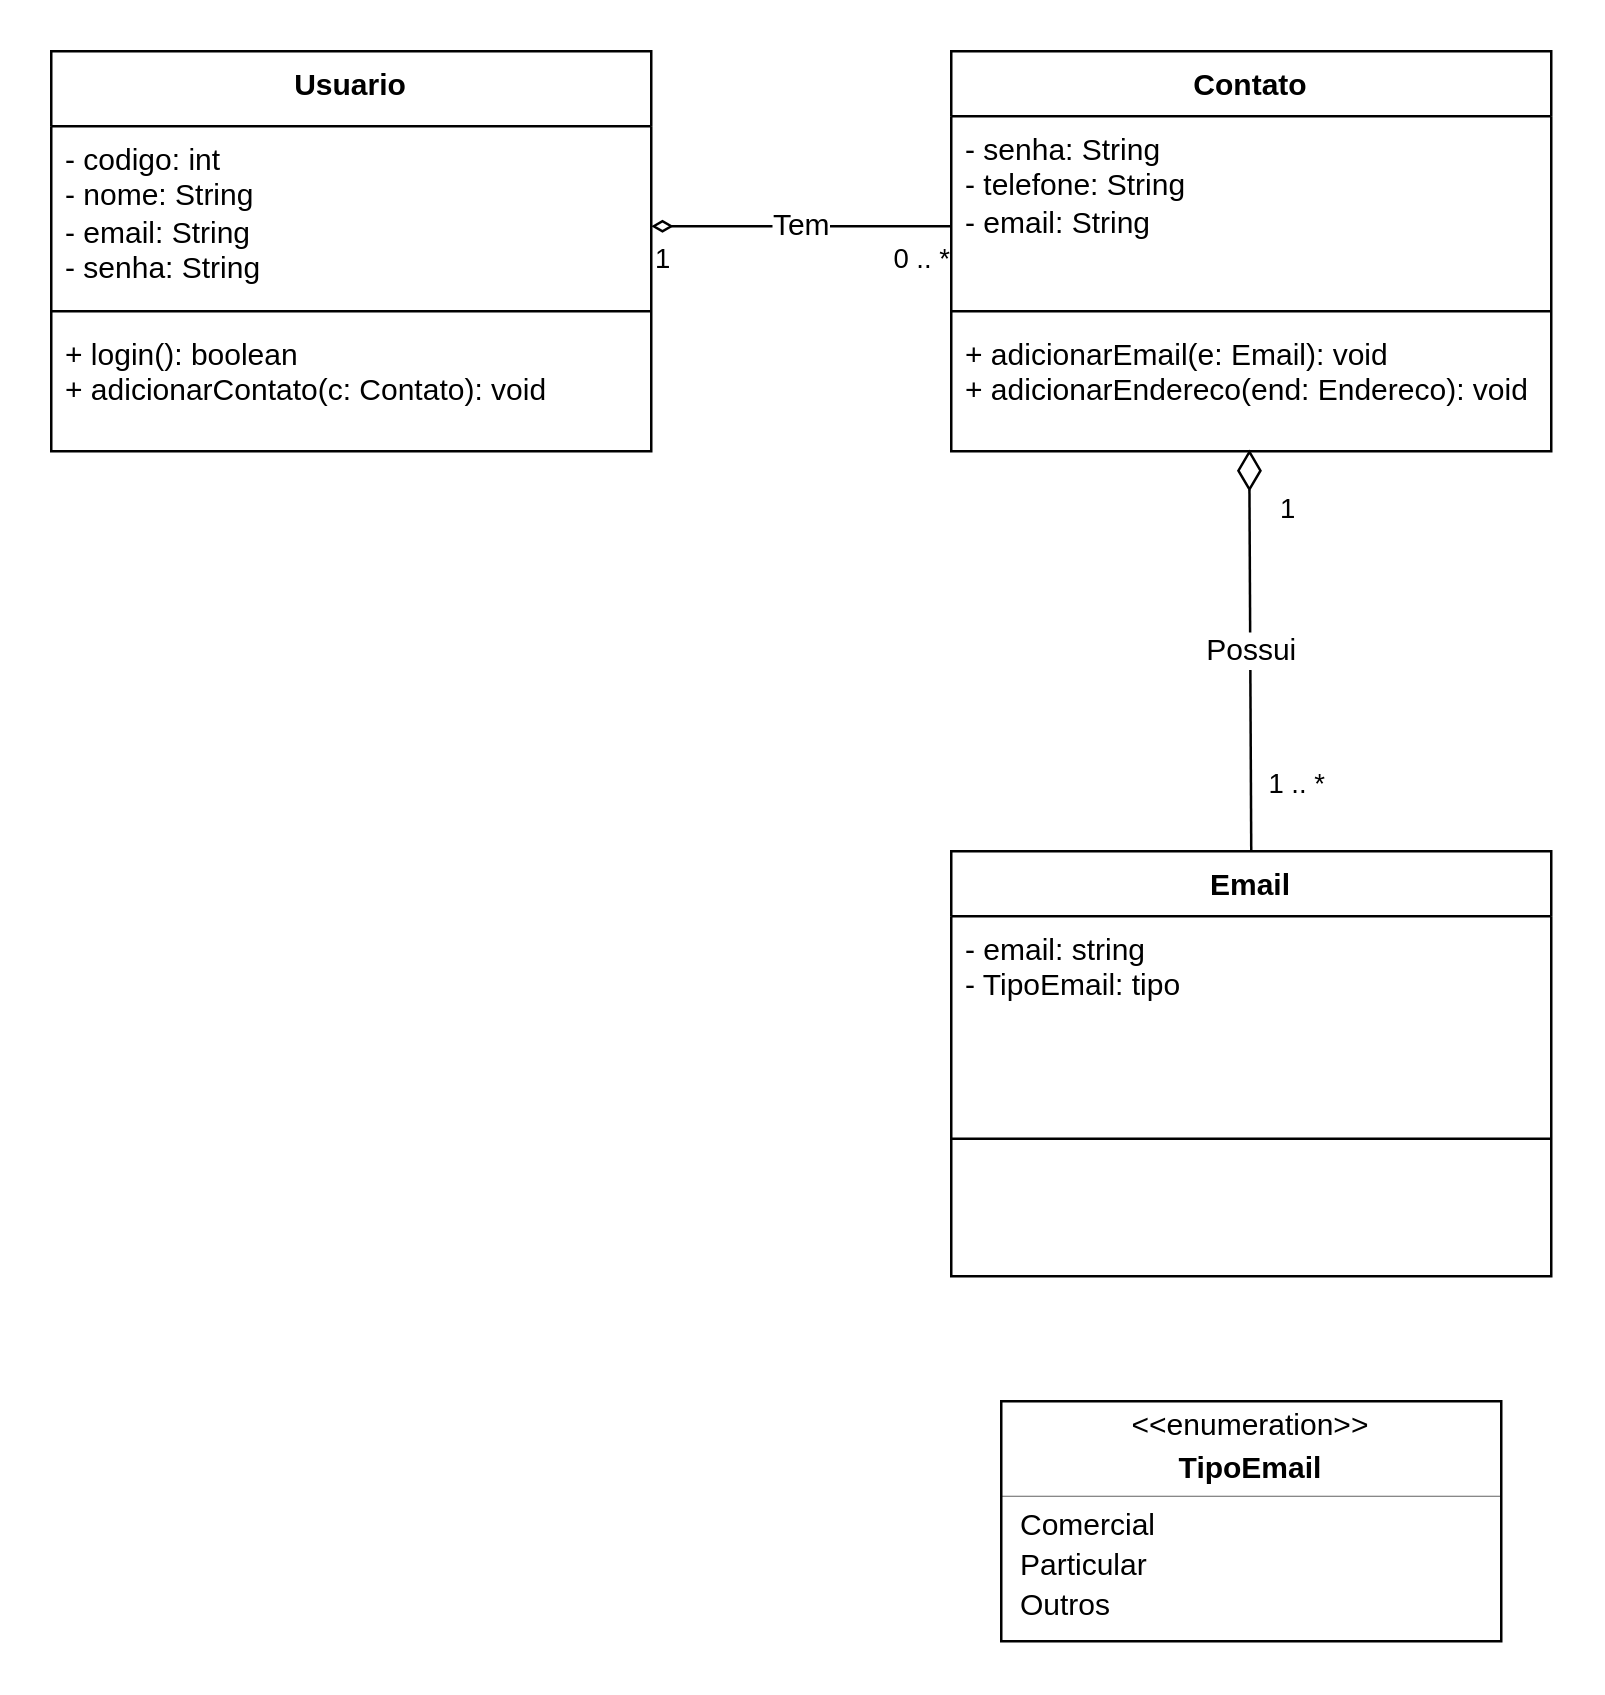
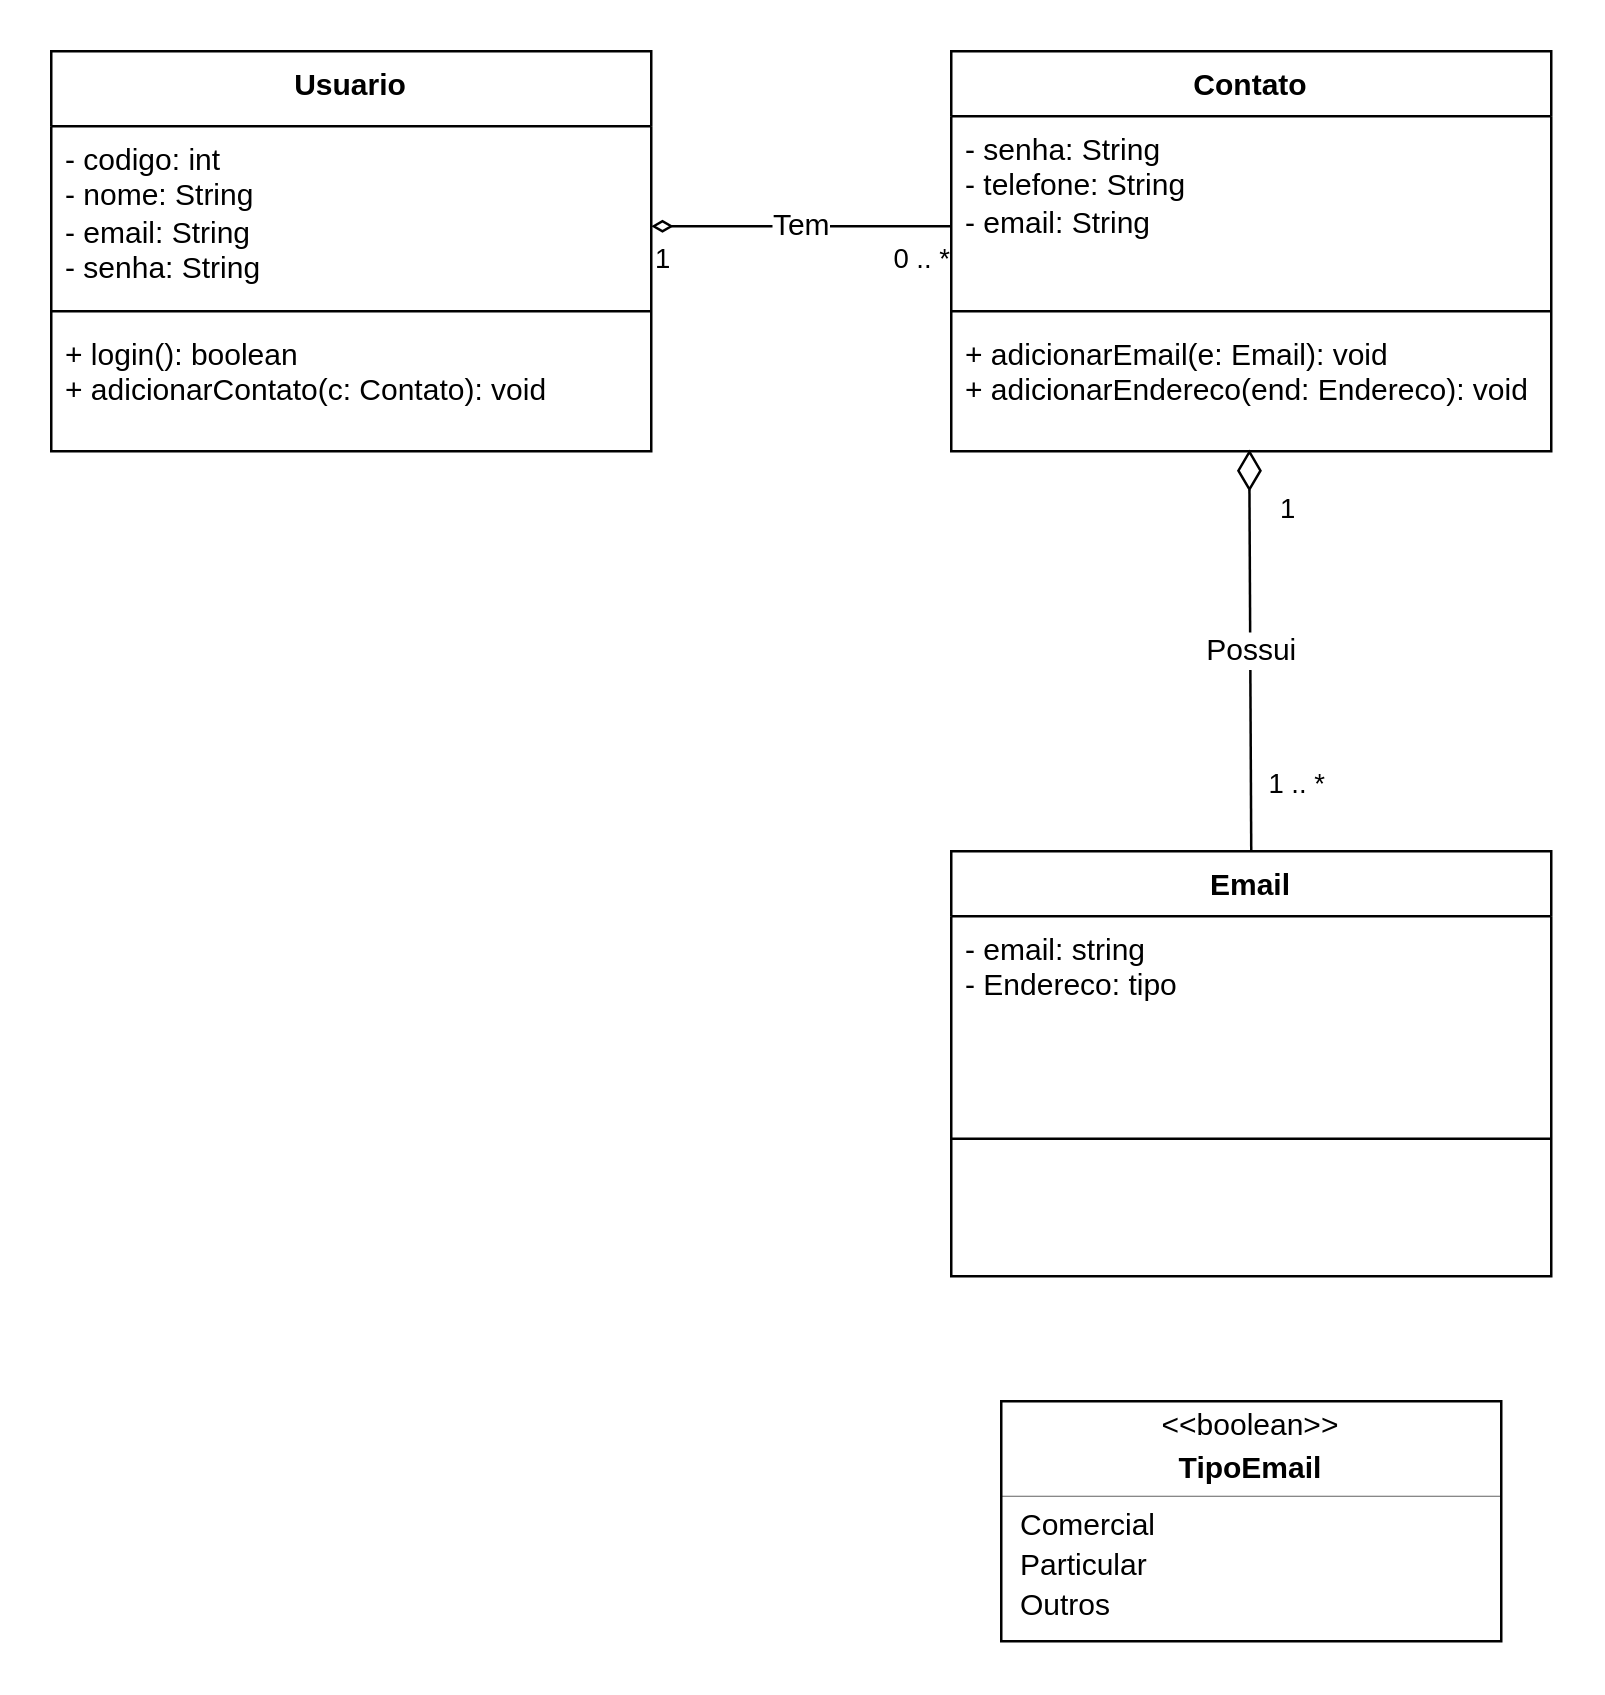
  <mxCell id="0" />
  <mxCell id="1" parent="0" />
  <mxCell id="2" value="&lt;div&gt;&lt;span style=&quot;background-color: transparent; color: light-dark(rgb(0, 0, 0), rgb(255, 255, 255));&quot;&gt;Usuario&lt;/span&gt;&lt;/div&gt;" style="swimlane;fontStyle=1;align=center;verticalAlign=top;childLayout=stackLayout;horizontal=1;startSize=30;horizontalStack=0;resizeParent=1;resizeParentMax=0;resizeLast=0;collapsible=1;marginBottom=0;whiteSpace=wrap;html=1;" vertex="1" parent="1"><mxGeometry x="20" y="20" width="240" height="160" as="geometry" /></mxCell>
  <mxCell id="3" value="- codigo: int&lt;div&gt;- nome: String&lt;/div&gt;&lt;div&gt;- email: String&lt;/div&gt;&lt;div&gt;- senha: String&lt;/div&gt;" style="text;strokeColor=none;fillColor=none;align=left;verticalAlign=top;spacingLeft=4;spacingRight=4;overflow=hidden;rotatable=0;points=[[0,0.5],[1,0.5]];portConstraint=eastwest;whiteSpace=wrap;html=1;" vertex="1" parent="2"><mxGeometry y="30" width="240" height="70" as="geometry" /></mxCell>
  <mxCell id="4" value="" style="line;strokeWidth=1;fillColor=none;align=left;verticalAlign=middle;spacingTop=-1;spacingLeft=3;spacingRight=3;rotatable=0;labelPosition=right;points=[];portConstraint=eastwest;strokeColor=inherit;" vertex="1" parent="2"><mxGeometry y="100" width="240" height="8" as="geometry" /></mxCell>
  <mxCell id="5" value="+ login(): boolean&lt;div&gt;+ adicionarContato(c: Contato): void&lt;/div&gt;" style="text;strokeColor=none;fillColor=none;align=left;verticalAlign=top;spacingLeft=4;spacingRight=4;overflow=hidden;rotatable=0;points=[[0,0.5],[1,0.5]];portConstraint=eastwest;whiteSpace=wrap;html=1;" vertex="1" parent="2"><mxGeometry y="108" width="240" height="52" as="geometry" /></mxCell>
  <mxCell id="6" value="Contato" style="swimlane;fontStyle=1;align=center;verticalAlign=top;childLayout=stackLayout;horizontal=1;startSize=26;horizontalStack=0;resizeParent=1;resizeParentMax=0;resizeLast=0;collapsible=1;marginBottom=0;whiteSpace=wrap;html=1;" vertex="1" parent="1"><mxGeometry x="380" y="20" width="240" height="160" as="geometry" /></mxCell>
  <mxCell id="7" value="- senha: String&lt;div&gt;- telefone: String&lt;/div&gt;&lt;div&gt;- email: String&lt;/div&gt;" style="text;strokeColor=none;fillColor=none;align=left;verticalAlign=top;spacingLeft=4;spacingRight=4;overflow=hidden;rotatable=0;points=[[0,0.5],[1,0.5]];portConstraint=eastwest;whiteSpace=wrap;html=1;" vertex="1" parent="6"><mxGeometry y="26" width="240" height="74" as="geometry" /></mxCell>
  <mxCell id="8" value="" style="line;strokeWidth=1;fillColor=none;align=left;verticalAlign=middle;spacingTop=-1;spacingLeft=3;spacingRight=3;rotatable=0;labelPosition=right;points=[];portConstraint=eastwest;strokeColor=inherit;" vertex="1" parent="6"><mxGeometry y="100" width="240" height="8" as="geometry" /></mxCell>
  <mxCell id="9" value="+ adicionarEmail(e: Email): void&lt;div&gt;+ adicionarEndereco(end: Endereco): void&lt;/div&gt;" style="text;strokeColor=none;fillColor=none;align=left;verticalAlign=top;spacingLeft=4;spacingRight=4;overflow=hidden;rotatable=0;points=[[0,0.5],[1,0.5]];portConstraint=eastwest;whiteSpace=wrap;html=1;" vertex="1" parent="6"><mxGeometry y="108" width="240" height="52" as="geometry" /></mxCell>
  <mxCell id="10" value="Email" style="swimlane;fontStyle=1;align=center;verticalAlign=top;childLayout=stackLayout;horizontal=1;startSize=26;horizontalStack=0;resizeParent=1;resizeParentMax=0;resizeLast=0;collapsible=1;marginBottom=0;whiteSpace=wrap;html=1;" vertex="1" parent="1"><mxGeometry x="380" y="340" width="240" height="170" as="geometry" /></mxCell>
- <mxCell id="11" value="- email: string&lt;div&gt;- TipoEmail: tipo&lt;/div&gt;" style="text;strokeColor=none;fillColor=none;align=left;verticalAlign=top;spacingLeft=4;spacingRight=4;overflow=hidden;rotatable=0;points=[[0,0.5],[1,0.5]];portConstraint=eastwest;whiteSpace=wrap;html=1;" vertex="1" parent="10"><mxGeometry y="26" width="240" height="34" as="geometry" /></mxCell>
+ <mxCell id="11" value="- email: string&lt;div&gt;- Endereco: tipo&lt;/div&gt;" style="text;strokeColor=none;fillColor=none;align=left;verticalAlign=top;spacingLeft=4;spacingRight=4;overflow=hidden;rotatable=0;points=[[0,0.5],[1,0.5]];portConstraint=eastwest;whiteSpace=wrap;html=1;" vertex="1" parent="10"><mxGeometry y="26" width="240" height="34" as="geometry" /></mxCell>
  <mxCell id="12" value="" style="line;strokeWidth=1;fillColor=none;align=left;verticalAlign=middle;spacingTop=-1;spacingLeft=3;spacingRight=3;rotatable=0;labelPosition=right;points=[];portConstraint=eastwest;strokeColor=inherit;" vertex="1" parent="10"><mxGeometry y="60" width="240" height="110" as="geometry" /></mxCell>
  <mxCell id="13" value="" style="fontStyle=1;align=center;verticalAlign=middle;childLayout=stackLayout;horizontal=1;horizontalStack=0;resizeParent=1;resizeParentMax=0;resizeLast=0;marginBottom=0;" vertex="1" parent="1"><mxGeometry x="400" y="560" width="200" height="96" as="geometry" /></mxCell>
- <mxCell id="14" value="&amp;lt;&amp;lt;enumeration&amp;gt;&amp;gt;" style="html=1;align=center;spacing=0;verticalAlign=middle;strokeColor=none;fillColor=none;whiteSpace=wrap;" vertex="1" parent="13"><mxGeometry width="200" height="20" as="geometry" /></mxCell>
+ <mxCell id="14" value="&amp;lt;&amp;lt;boolean&amp;gt;&amp;gt;" style="html=1;align=center;spacing=0;verticalAlign=middle;strokeColor=none;fillColor=none;whiteSpace=wrap;" vertex="1" parent="13"><mxGeometry width="200" height="20" as="geometry" /></mxCell>
  <mxCell id="15" value="TipoEmail" style="html=1;align=center;spacing=0;verticalAlign=middle;strokeColor=none;fillColor=none;whiteSpace=wrap;fontStyle=1;" vertex="1" parent="13"><mxGeometry y="20" width="200" height="14" as="geometry" /></mxCell>
  <mxCell id="16" value="" style="line;strokeWidth=0.25;fillColor=none;align=left;verticalAlign=middle;spacingTop=-1;spacingLeft=3;spacingRight=3;rotatable=0;labelPosition=right;points=[];portConstraint=eastwest;" vertex="1" parent="13"><mxGeometry y="34" width="200" height="8" as="geometry" /></mxCell>
  <mxCell id="17" value="Comercial" style="html=1;align=left;spacing=0;spacingLeft=8;verticalAlign=middle;strokeColor=none;fillColor=none;whiteSpace=wrap;" vertex="1" parent="13"><mxGeometry y="42" width="200" height="16" as="geometry" /></mxCell>
  <mxCell id="18" value="Particular" style="html=1;align=left;spacing=0;spacingLeft=8;verticalAlign=middle;strokeColor=none;fillColor=none;whiteSpace=wrap;" vertex="1" parent="13"><mxGeometry y="58" width="200" height="16" as="geometry" /></mxCell>
  <mxCell id="19" value="Outros" style="html=1;align=left;spacing=0;spacingLeft=8;verticalAlign=middle;strokeColor=none;fillColor=none;whiteSpace=wrap;" vertex="1" parent="13"><mxGeometry y="74" width="200" height="16" as="geometry" /></mxCell>
  <mxCell id="20" value="" style="html=1;align=left;spacing=0;spacingLeft=8;verticalAlign=middle;strokeColor=none;fillColor=none;whiteSpace=wrap;" vertex="1" parent="13"><mxGeometry y="90" width="200" height="6" as="geometry" /></mxCell>
  <mxCell id="21" value="Tem" style="endArrow=none;html=1;startArrow=diamondThin;startFill=0;edgeStyle=orthogonalEdgeStyle;rounded=0;fontSize=12;curved=1;endFill=0;" edge="1" parent="1"><mxGeometry relative="1" as="geometry"><mxPoint x="260" y="90" as="sourcePoint" /><mxPoint x="380" y="90" as="targetPoint" /></mxGeometry></mxCell>
  <mxCell id="22" value="1" style="edgeLabel;resizable=0;html=1;align=left;verticalAlign=top;" connectable="0" vertex="1" parent="21"><mxGeometry x="-1" relative="1" as="geometry" /></mxCell>
  <mxCell id="23" value="0 .. *" style="edgeLabel;resizable=0;html=1;align=right;verticalAlign=top;" connectable="0" vertex="1" parent="21"><mxGeometry x="1" relative="1" as="geometry" /></mxCell>
  <mxCell id="24" value="Possui" style="endArrow=none;html=1;endSize=12;startArrow=diamondThin;startSize=14;startFill=0;edgeStyle=orthogonalEdgeStyle;rounded=0;fontSize=12;curved=1;exitX=0.497;exitY=0.986;exitDx=0;exitDy=0;exitPerimeter=0;entryX=0.5;entryY=0;entryDx=0;entryDy=0;endFill=0;" edge="1" parent="1" source="9" target="10"><mxGeometry relative="1" as="geometry"><mxPoint x="350" y="290" as="sourcePoint" /><mxPoint x="510" y="290" as="targetPoint" /></mxGeometry></mxCell>
  <mxCell id="25" value="1" style="edgeLabel;resizable=0;html=1;align=left;verticalAlign=top;" connectable="0" vertex="1" parent="24"><mxGeometry x="-1" relative="1" as="geometry"><mxPoint x="11" y="11" as="offset" /></mxGeometry></mxCell>
  <mxCell id="26" value="1 .. *" style="edgeLabel;resizable=0;html=1;align=right;verticalAlign=top;" connectable="0" vertex="1" parent="24"><mxGeometry x="1" relative="1" as="geometry"><mxPoint x="30" y="-40" as="offset" /></mxGeometry></mxCell>
